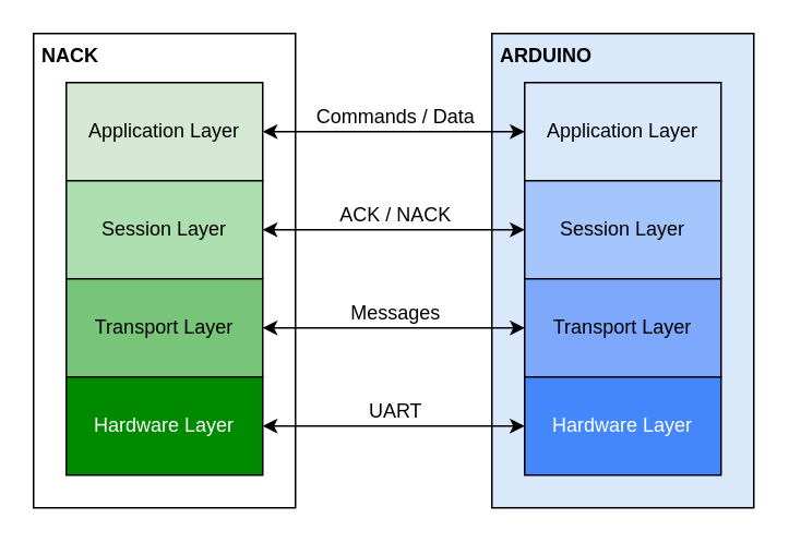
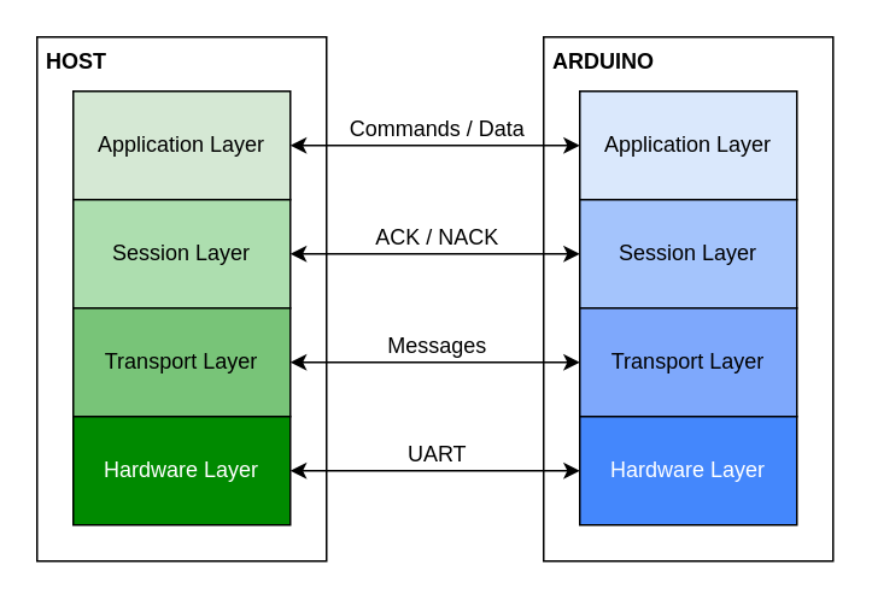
  <mxCell id="0" />
  <mxCell id="1" parent="0" />
- <mxCell id="2" value="&amp;nbsp;ARDUINO" style="rounded=0;whiteSpace=wrap;html=1;verticalAlign=top;align=left;fontStyle=1;fillColor=#dae8fc;" parent="1" vertex="1"><mxGeometry x="300" y="20" width="160" height="290" as="geometry" /></mxCell>
- <mxCell id="3" value="&amp;nbsp;NACK" style="rounded=0;whiteSpace=wrap;html=1;verticalAlign=top;align=left;fontStyle=1" parent="1" vertex="1"><mxGeometry x="20" y="20" width="160" height="290" as="geometry" /></mxCell>
+ <mxCell id="2" value="&amp;nbsp;ARDUINO" style="rounded=0;whiteSpace=wrap;html=1;verticalAlign=top;align=left;fontStyle=1" parent="1" vertex="1"><mxGeometry x="300" y="20" width="160" height="290" as="geometry" /></mxCell>
+ <mxCell id="3" value="&amp;nbsp;HOST" style="rounded=0;whiteSpace=wrap;html=1;verticalAlign=top;align=left;fontStyle=1" parent="1" vertex="1"><mxGeometry x="20" y="20" width="160" height="290" as="geometry" /></mxCell>
  <mxCell id="4" style="edgeStyle=orthogonalEdgeStyle;rounded=0;orthogonalLoop=1;jettySize=auto;html=1;entryX=0;entryY=0.5;entryDx=0;entryDy=0;startArrow=classic;startFill=1;" parent="1" source="6" target="13" edge="1"><mxGeometry relative="1" as="geometry" /></mxCell>
  <mxCell id="5" value="Commands / Data" style="text;html=1;align=center;verticalAlign=middle;resizable=0;points=[];labelBackgroundColor=#ffffff;" parent="4" vertex="1" connectable="0"><mxGeometry x="-0.246" y="1" relative="1" as="geometry"><mxPoint x="20" y="-9" as="offset" /></mxGeometry></mxCell>
  <mxCell id="6" value="Application Layer" style="rounded=0;whiteSpace=wrap;html=1;fillColor=#d5e8d4;strokeColor=#000000;" parent="1" vertex="1"><mxGeometry x="40" y="50" width="120" height="60" as="geometry" /></mxCell>
  <mxCell id="7" style="edgeStyle=orthogonalEdgeStyle;rounded=0;orthogonalLoop=1;jettySize=auto;html=1;exitX=1;exitY=0.5;exitDx=0;exitDy=0;entryX=0;entryY=0.5;entryDx=0;entryDy=0;startArrow=classic;startFill=1;" parent="1" source="9" target="14" edge="1"><mxGeometry relative="1" as="geometry" /></mxCell>
  <mxCell id="8" value="ACK / NACK" style="text;html=1;align=center;verticalAlign=middle;resizable=0;points=[];labelBackgroundColor=#ffffff;" parent="7" vertex="1" connectable="0"><mxGeometry x="-0.125" y="5" relative="1" as="geometry"><mxPoint x="10.34" y="-5" as="offset" /></mxGeometry></mxCell>
  <mxCell id="9" value="Session Layer" style="rounded=0;whiteSpace=wrap;html=1;fillColor=#ADDEAF;strokeColor=#000000;" parent="1" vertex="1"><mxGeometry x="40" y="110" width="120" height="60" as="geometry" /></mxCell>
  <mxCell id="10" style="edgeStyle=orthogonalEdgeStyle;rounded=0;orthogonalLoop=1;jettySize=auto;html=1;entryX=0;entryY=0.5;entryDx=0;entryDy=0;startArrow=classic;startFill=1;" parent="1" source="12" target="15" edge="1"><mxGeometry relative="1" as="geometry" /></mxCell>
  <mxCell id="11" value="Messages" style="text;html=1;align=center;verticalAlign=middle;resizable=0;points=[];labelBackgroundColor=#ffffff;" parent="10" vertex="1" connectable="0"><mxGeometry x="-0.117" y="1" relative="1" as="geometry"><mxPoint x="9.66" y="-9" as="offset" /></mxGeometry></mxCell>
  <mxCell id="12" value="Transport Layer" style="rounded=0;whiteSpace=wrap;html=1;fillColor=#78C478;strokeColor=#000000;" parent="1" vertex="1"><mxGeometry x="40" y="170" width="120" height="60" as="geometry" /></mxCell>
  <mxCell id="13" value="Application Layer" style="rounded=0;whiteSpace=wrap;html=1;fillColor=#DAE8FC;strokeColor=#000000;" parent="1" vertex="1"><mxGeometry x="320" y="50" width="120" height="60" as="geometry" /></mxCell>
  <mxCell id="14" value="Session Layer" style="rounded=0;whiteSpace=wrap;html=1;fillColor=#A4C4FC;strokeColor=#000000;" parent="1" vertex="1"><mxGeometry x="320" y="110" width="120" height="60" as="geometry" /></mxCell>
  <mxCell id="15" value="Transport Layer" style="rounded=0;whiteSpace=wrap;html=1;fillColor=#7EA8FC;strokeColor=#000000;" parent="1" vertex="1"><mxGeometry x="320" y="170" width="120" height="60" as="geometry" /></mxCell>
  <mxCell id="16" value="Hardware Layer" style="rounded=0;whiteSpace=wrap;html=1;fillColor=#4487FC;strokeColor=#000000;fontColor=#FFFFFF;" parent="1" vertex="1"><mxGeometry x="320" y="230" width="120" height="60" as="geometry" /></mxCell>
  <mxCell id="17" style="edgeStyle=orthogonalEdgeStyle;rounded=0;orthogonalLoop=1;jettySize=auto;html=1;exitX=1;exitY=0.5;exitDx=0;exitDy=0;entryX=0;entryY=0.5;entryDx=0;entryDy=0;startArrow=classic;startFill=1;" parent="1" source="19" target="16" edge="1"><mxGeometry relative="1" as="geometry" /></mxCell>
  <mxCell id="18" value="UART" style="text;html=1;align=center;verticalAlign=middle;resizable=0;points=[];labelBackgroundColor=#ffffff;" parent="17" vertex="1" connectable="0"><mxGeometry x="-0.134" y="-1" relative="1" as="geometry"><mxPoint x="11.03" y="-11" as="offset" /></mxGeometry></mxCell>
  <mxCell id="19" value="Hardware Layer" style="rounded=0;whiteSpace=wrap;html=1;fillColor=#008a00;strokeColor=#000000;fontColor=#ffffff;" parent="1" vertex="1"><mxGeometry x="40" y="230" width="120" height="60" as="geometry" /></mxCell>
